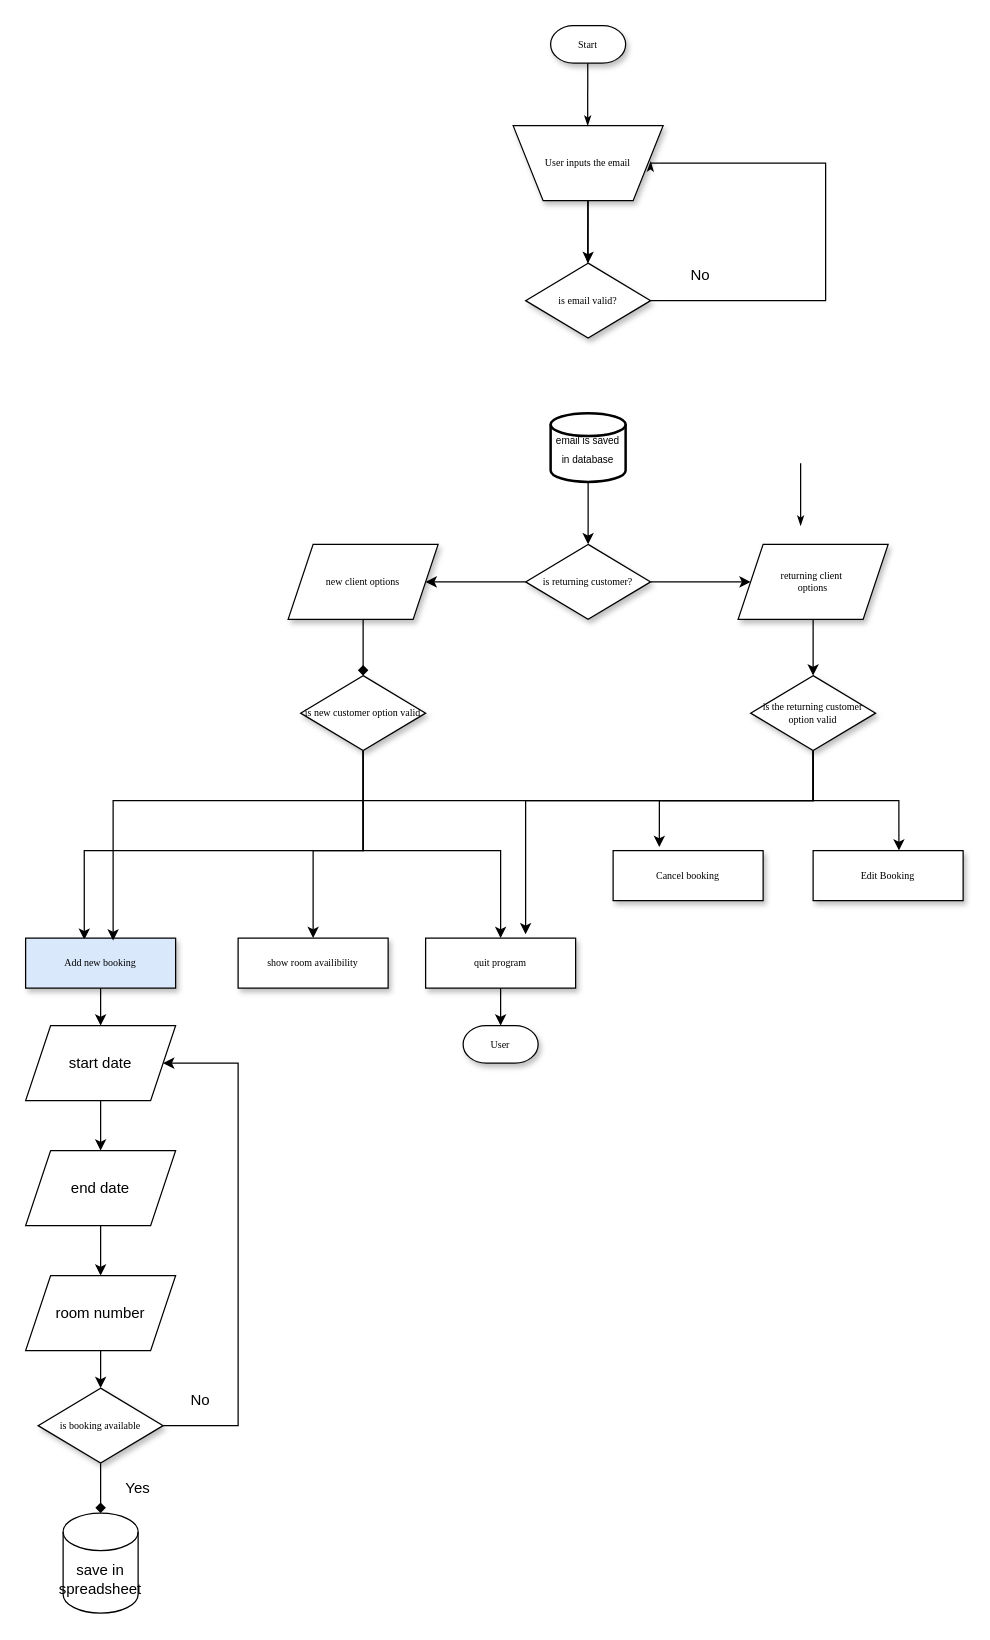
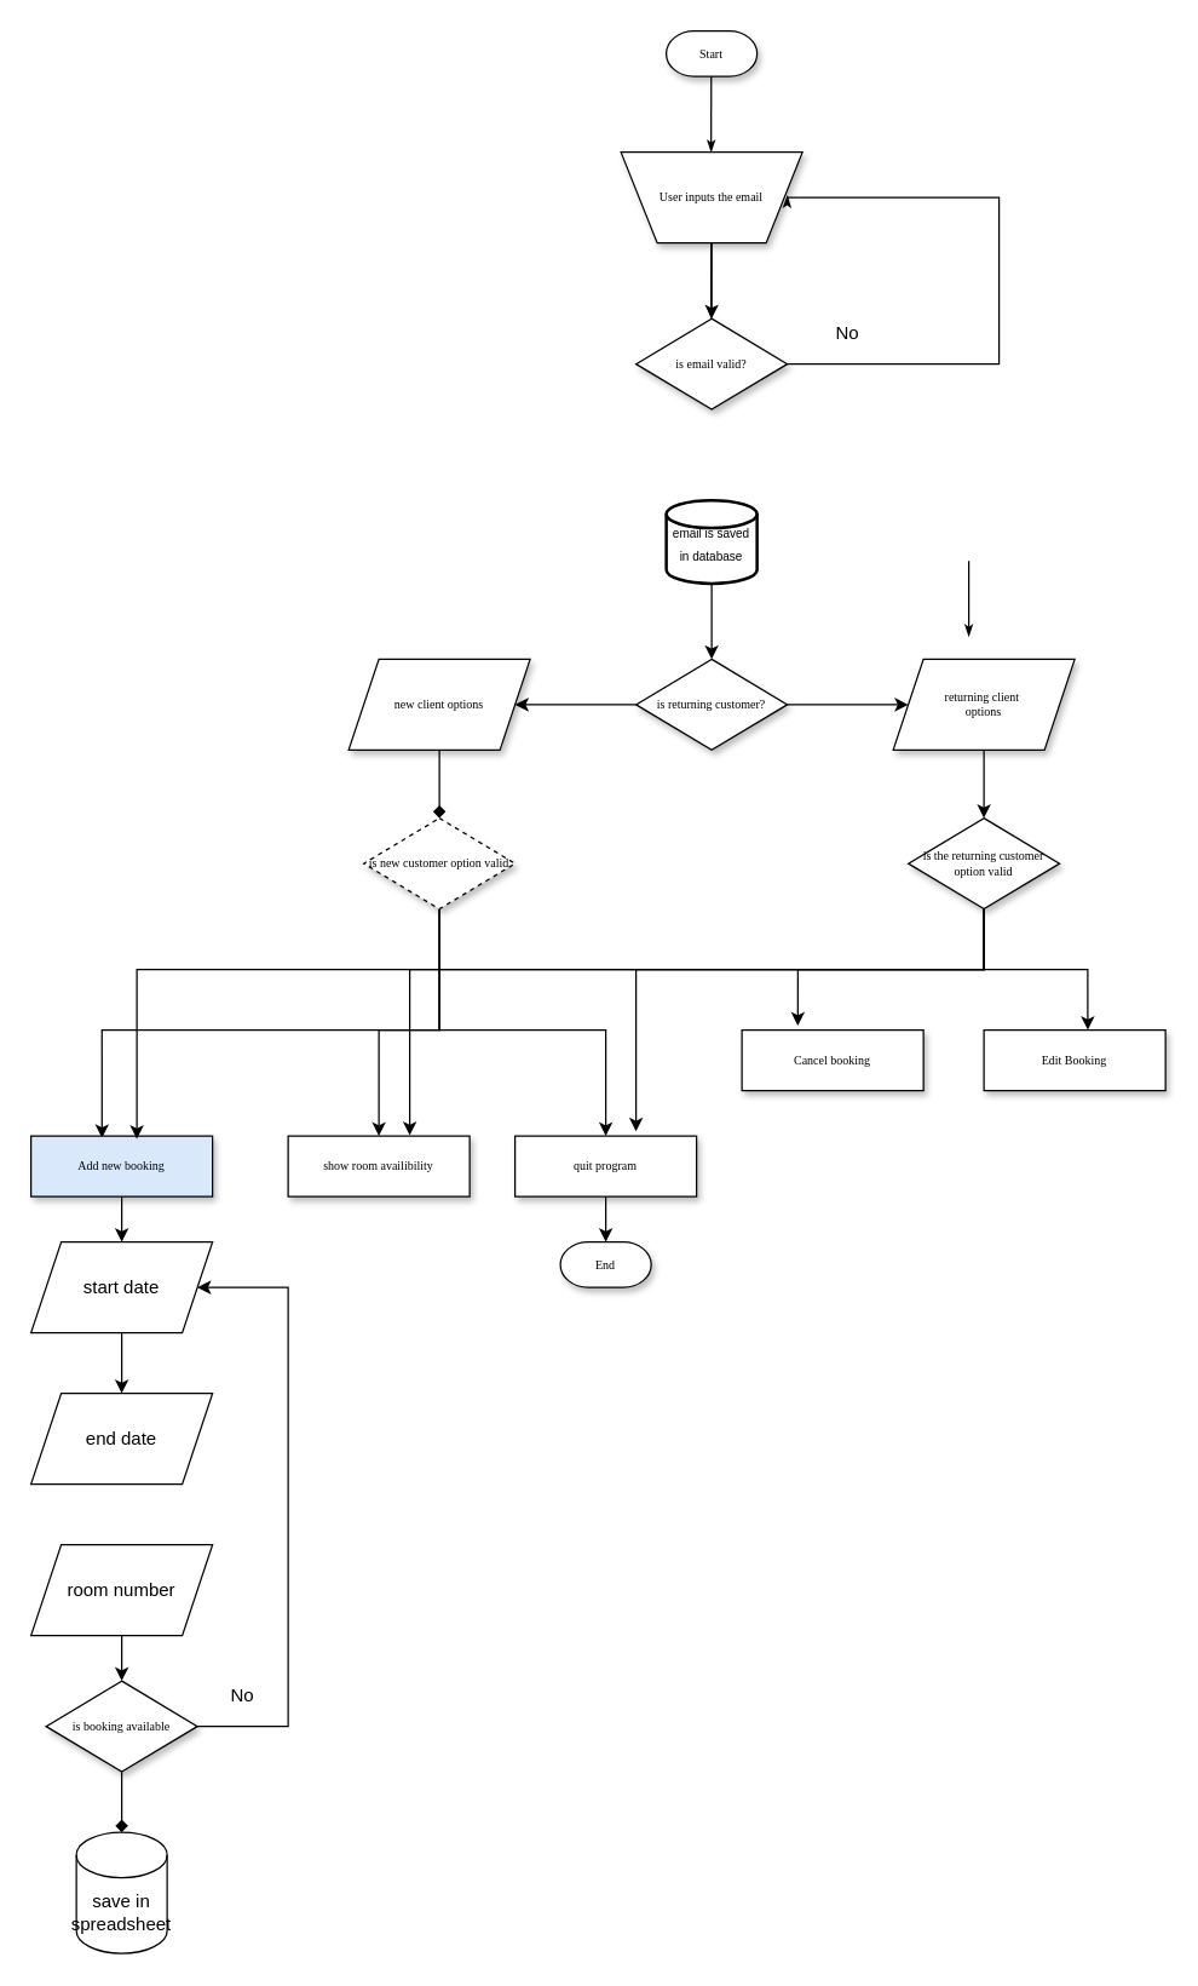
  <mxCell id="0" />
  <mxCell id="1" parent="0" />
  <mxCell id="2" value="" style="edgeStyle=orthogonalEdgeStyle;rounded=0;orthogonalLoop=1;jettySize=auto;html=1;" edge="1" parent="1" source="3" target="8"><mxGeometry relative="1" as="geometry" /></mxCell>
  <mxCell id="3" value="User inputs the email" style="shape=trapezoid;whiteSpace=wrap;html=1;rounded=0;shadow=1;labelBackgroundColor=none;strokeWidth=1;fontFamily=Verdana;fontSize=8;align=center;flipV=1;" parent="1" vertex="1"><mxGeometry x="410" y="100" width="120" height="60" as="geometry" /></mxCell>
  <mxCell id="4" style="edgeStyle=orthogonalEdgeStyle;rounded=0;html=1;labelBackgroundColor=none;startSize=5;endArrow=classicThin;endFill=1;endSize=5;jettySize=auto;orthogonalLoop=1;strokeWidth=1;fontFamily=Verdana;fontSize=8;exitX=1;exitY=0.5;exitDx=0;exitDy=0;entryX=0.917;entryY=0.52;entryDx=0;entryDy=0;entryPerimeter=0;" parent="1" source="8" target="3" edge="1"><mxGeometry relative="1" as="geometry"><mxPoint x="720" y="240" as="sourcePoint" /><mxPoint x="640" y="130" as="targetPoint" /><Array as="points"><mxPoint x="660" y="240" /><mxPoint x="660" y="130" /><mxPoint x="520" y="130" /></Array></mxGeometry></mxCell>
  <mxCell id="5" value="" style="edgeStyle=orthogonalEdgeStyle;rounded=0;orthogonalLoop=1;jettySize=auto;html=1;" edge="1" parent="1" source="7" target="34"><mxGeometry relative="1" as="geometry" /></mxCell>
  <mxCell id="6" value="" style="edgeStyle=orthogonalEdgeStyle;rounded=0;orthogonalLoop=1;jettySize=auto;html=1;" edge="1" parent="1" source="7" target="36"><mxGeometry relative="1" as="geometry" /></mxCell>
  <mxCell id="7" value="is returning customer?" style="rhombus;whiteSpace=wrap;html=1;rounded=0;shadow=1;labelBackgroundColor=none;strokeWidth=1;fontFamily=Verdana;fontSize=8;align=center;" parent="1" vertex="1"><mxGeometry x="420" y="435" width="100" height="60" as="geometry" /></mxCell>
  <mxCell id="8" value="is email valid?" style="rhombus;whiteSpace=wrap;html=1;rounded=0;shadow=1;labelBackgroundColor=none;strokeWidth=1;fontFamily=Verdana;fontSize=8;align=center;" parent="1" vertex="1"><mxGeometry x="420" y="210" width="100" height="60" as="geometry" /></mxCell>
  <mxCell id="9" style="edgeStyle=orthogonalEdgeStyle;rounded=0;orthogonalLoop=1;jettySize=auto;html=1;entryX=0.391;entryY=0.031;entryDx=0;entryDy=0;entryPerimeter=0;" edge="1" parent="1" source="12" target="14"><mxGeometry relative="1" as="geometry"><Array as="points"><mxPoint x="290" y="680" /><mxPoint x="67" y="680" /></Array></mxGeometry></mxCell>
  <mxCell id="10" style="edgeStyle=orthogonalEdgeStyle;rounded=0;orthogonalLoop=1;jettySize=auto;html=1;" edge="1" parent="1" source="12" target="37"><mxGeometry relative="1" as="geometry"><Array as="points"><mxPoint x="290" y="680" /><mxPoint x="250" y="680" /></Array></mxGeometry></mxCell>
  <mxCell id="11" style="edgeStyle=orthogonalEdgeStyle;rounded=0;orthogonalLoop=1;jettySize=auto;html=1;" edge="1" parent="1" source="12" target="39"><mxGeometry relative="1" as="geometry"><Array as="points"><mxPoint x="290" y="680" /><mxPoint x="400" y="680" /></Array></mxGeometry></mxCell>
- <mxCell id="12" value="is new customer option valid" style="rhombus;whiteSpace=wrap;html=1;rounded=0;shadow=1;labelBackgroundColor=none;strokeWidth=1;fontFamily=Verdana;fontSize=8;align=center;" parent="1" vertex="1"><mxGeometry x="240" y="540" width="100" height="60" as="geometry" /></mxCell>
+ <mxCell id="12" value="is new customer option valid" style="rhombus;whiteSpace=wrap;html=1;rounded=0;shadow=1;labelBackgroundColor=none;strokeWidth=1;fontFamily=Verdana;fontSize=8;align=center;dashed=1;" parent="1" vertex="1"><mxGeometry x="240" y="540" width="100" height="60" as="geometry" /></mxCell>
  <mxCell id="13" value="" style="edgeStyle=orthogonalEdgeStyle;rounded=0;orthogonalLoop=1;jettySize=auto;html=1;" edge="1" parent="1" source="14" target="41"><mxGeometry relative="1" as="geometry" /></mxCell>
  <mxCell id="14" value="Add new booking" style="whiteSpace=wrap;html=1;rounded=0;shadow=1;labelBackgroundColor=none;strokeWidth=1;fontFamily=Verdana;fontSize=8;align=center;fillColor=#dae8fc;" parent="1" vertex="1"><mxGeometry x="20" y="750" width="120" height="40" as="geometry" /></mxCell>
  <mxCell id="15" style="edgeStyle=orthogonalEdgeStyle;rounded=0;orthogonalLoop=1;jettySize=auto;html=1;" edge="1" parent="1" source="20"><mxGeometry relative="1" as="geometry"><mxPoint x="90" y="752" as="targetPoint" /><Array as="points"><mxPoint x="650" y="640" /><mxPoint x="90" y="640" /></Array></mxGeometry></mxCell>
+ <mxCell id="16" style="edgeStyle=orthogonalEdgeStyle;rounded=0;orthogonalLoop=1;jettySize=auto;html=1;entryX=0.67;entryY=-0.012;entryDx=0;entryDy=0;entryPerimeter=0;" edge="1" parent="1" source="20" target="37"><mxGeometry relative="1" as="geometry"><mxPoint x="271" y="730" as="targetPoint" /><Array as="points"><mxPoint x="650" y="640" /><mxPoint x="270" y="640" /><mxPoint x="270" y="750" /></Array></mxGeometry></mxCell>
  <mxCell id="17" style="edgeStyle=orthogonalEdgeStyle;rounded=0;orthogonalLoop=1;jettySize=auto;html=1;" edge="1" parent="1" source="20"><mxGeometry relative="1" as="geometry"><mxPoint x="420" y="747" as="targetPoint" /><Array as="points"><mxPoint x="650" y="640" /><mxPoint x="420" y="640" /></Array></mxGeometry></mxCell>
  <mxCell id="18" style="edgeStyle=orthogonalEdgeStyle;rounded=0;orthogonalLoop=1;jettySize=auto;html=1;entryX=0.308;entryY=-0.072;entryDx=0;entryDy=0;entryPerimeter=0;" edge="1" parent="1" source="20" target="21"><mxGeometry relative="1" as="geometry" /></mxCell>
  <mxCell id="19" style="edgeStyle=orthogonalEdgeStyle;rounded=0;orthogonalLoop=1;jettySize=auto;html=1;entryX=0.572;entryY=-0.003;entryDx=0;entryDy=0;entryPerimeter=0;" edge="1" parent="1" source="20" target="25"><mxGeometry relative="1" as="geometry" /></mxCell>
  <mxCell id="20" value="is the returning customer option valid" style="rhombus;whiteSpace=wrap;html=1;rounded=0;shadow=1;labelBackgroundColor=none;strokeWidth=1;fontFamily=Verdana;fontSize=8;align=center;" parent="1" vertex="1"><mxGeometry x="600" y="540" width="100" height="60" as="geometry" /></mxCell>
  <mxCell id="21" value="Cancel booking" style="whiteSpace=wrap;html=1;rounded=0;shadow=1;labelBackgroundColor=none;strokeWidth=1;fontFamily=Verdana;fontSize=8;align=center;" parent="1" vertex="1"><mxGeometry x="490" y="680" width="120" height="40" as="geometry" /></mxCell>
  <mxCell id="22" style="edgeStyle=orthogonalEdgeStyle;rounded=0;orthogonalLoop=1;jettySize=auto;html=1;entryX=1;entryY=0.5;entryDx=0;entryDy=0;" edge="1" parent="1" source="24" target="41"><mxGeometry relative="1" as="geometry"><mxPoint x="170" y="850" as="targetPoint" /><Array as="points"><mxPoint x="190" y="1140" /><mxPoint x="190" y="850" /></Array></mxGeometry></mxCell>
  <mxCell id="23" value="" style="edgeStyle=orthogonalEdgeStyle;rounded=0;orthogonalLoop=1;jettySize=auto;html=1;endArrow=diamond;" edge="1" parent="1" source="24" target="49"><mxGeometry relative="1" as="geometry" /></mxCell>
  <mxCell id="24" value="is booking available" style="rhombus;whiteSpace=wrap;html=1;rounded=0;shadow=1;labelBackgroundColor=none;strokeWidth=1;fontFamily=Verdana;fontSize=8;align=center;" parent="1" vertex="1"><mxGeometry x="30" y="1110" width="100" height="60" as="geometry" /></mxCell>
  <mxCell id="25" value="Edit Booking" style="whiteSpace=wrap;html=1;rounded=0;shadow=1;labelBackgroundColor=none;strokeWidth=1;fontFamily=Verdana;fontSize=8;align=center;" parent="1" vertex="1"><mxGeometry x="650" y="680" width="120" height="40" as="geometry" /></mxCell>
- <mxCell id="26" value="User" style="strokeWidth=1;html=1;shape=mxgraph.flowchart.terminator;whiteSpace=wrap;rounded=0;shadow=1;labelBackgroundColor=none;fontFamily=Verdana;fontSize=8;align=center;" parent="1" vertex="1"><mxGeometry x="370" y="820" width="60" height="30" as="geometry" /></mxCell>
+ <mxCell id="26" value="End" style="strokeWidth=1;html=1;shape=mxgraph.flowchart.terminator;whiteSpace=wrap;rounded=0;shadow=1;labelBackgroundColor=none;fontFamily=Verdana;fontSize=8;align=center;" parent="1" vertex="1"><mxGeometry x="370" y="820" width="60" height="30" as="geometry" /></mxCell>
  <mxCell id="27" value="" style="edgeStyle=orthogonalEdgeStyle;rounded=0;orthogonalLoop=1;jettySize=auto;html=1;" edge="1" parent="1" source="28" target="7"><mxGeometry relative="1" as="geometry" /></mxCell>
  <mxCell id="28" value="&lt;font style=&quot;font-size: 8px&quot;&gt;email is saved in database&lt;/font&gt;" style="strokeWidth=2;html=1;shape=mxgraph.flowchart.database;whiteSpace=wrap;" vertex="1" parent="1"><mxGeometry x="440" y="330" width="60" height="55" as="geometry" /></mxCell>
  <mxCell id="29" style="edgeStyle=orthogonalEdgeStyle;rounded=0;html=1;labelBackgroundColor=none;startSize=5;endArrow=classicThin;endFill=1;endSize=5;jettySize=auto;orthogonalLoop=1;strokeWidth=1;fontFamily=Verdana;fontSize=8" edge="1" parent="1"><mxGeometry relative="1" as="geometry"><mxPoint x="640.31" y="370" as="sourcePoint" /><mxPoint x="640" y="419.97" as="targetPoint" /><Array as="points"><mxPoint x="639.69" y="419.97" /><mxPoint x="639.69" y="419.97" /></Array></mxGeometry></mxCell>
  <mxCell id="30" value="Start" style="strokeWidth=1;html=1;shape=mxgraph.flowchart.terminator;whiteSpace=wrap;rounded=0;shadow=1;labelBackgroundColor=none;fontFamily=Verdana;fontSize=8;align=center;" vertex="1" parent="1"><mxGeometry x="440" y="20" width="60" height="30" as="geometry" /></mxCell>
  <mxCell id="31" style="edgeStyle=orthogonalEdgeStyle;rounded=0;html=1;labelBackgroundColor=none;startSize=5;endArrow=classicThin;endFill=1;endSize=5;jettySize=auto;orthogonalLoop=1;strokeWidth=1;fontFamily=Verdana;fontSize=8" edge="1" parent="1"><mxGeometry relative="1" as="geometry"><mxPoint x="469.97" y="50" as="sourcePoint" /><mxPoint x="469.66" y="99.97" as="targetPoint" /><Array as="points"><mxPoint x="469.35" y="99.97" /><mxPoint x="469.35" y="99.97" /></Array></mxGeometry></mxCell>
  <mxCell id="32" style="edgeStyle=orthogonalEdgeStyle;rounded=0;html=1;labelBackgroundColor=none;startSize=5;endArrow=classicThin;endFill=1;endSize=5;jettySize=auto;orthogonalLoop=1;strokeWidth=1;fontFamily=Verdana;fontSize=8" edge="1" parent="1"><mxGeometry relative="1" as="geometry"><mxPoint x="469.97" y="160" as="sourcePoint" /><mxPoint x="469.66" y="209.97" as="targetPoint" /><Array as="points"><mxPoint x="469.35" y="209.97" /><mxPoint x="469.35" y="209.97" /></Array></mxGeometry></mxCell>
  <mxCell id="33" value="" style="edgeStyle=orthogonalEdgeStyle;rounded=0;orthogonalLoop=1;jettySize=auto;html=1;" edge="1" parent="1" source="34" target="20"><mxGeometry relative="1" as="geometry" /></mxCell>
  <mxCell id="34" value="returning client&amp;nbsp;&lt;br&gt;options" style="shape=parallelogram;perimeter=parallelogramPerimeter;whiteSpace=wrap;html=1;fixedSize=1;rounded=0;shadow=1;fontFamily=Verdana;fontSize=8;strokeWidth=1;" vertex="1" parent="1"><mxGeometry x="590" y="435" width="120" height="60" as="geometry" /></mxCell>
  <mxCell id="35" value="" style="edgeStyle=orthogonalEdgeStyle;rounded=0;orthogonalLoop=1;jettySize=auto;html=1;endArrow=diamond;" edge="1" parent="1" source="36" target="12"><mxGeometry relative="1" as="geometry" /></mxCell>
  <mxCell id="36" value="new client options" style="shape=parallelogram;perimeter=parallelogramPerimeter;whiteSpace=wrap;html=1;fixedSize=1;rounded=0;shadow=1;fontFamily=Verdana;fontSize=8;strokeWidth=1;" vertex="1" parent="1"><mxGeometry x="230" y="435" width="120" height="60" as="geometry" /></mxCell>
  <mxCell id="37" value="show room availibility" style="whiteSpace=wrap;html=1;rounded=0;shadow=1;labelBackgroundColor=none;strokeWidth=1;fontFamily=Verdana;fontSize=8;align=center;" vertex="1" parent="1"><mxGeometry x="190" y="750" width="120" height="40" as="geometry" /></mxCell>
  <mxCell id="38" value="" style="edgeStyle=orthogonalEdgeStyle;rounded=0;orthogonalLoop=1;jettySize=auto;html=1;" edge="1" parent="1" source="39" target="26"><mxGeometry relative="1" as="geometry" /></mxCell>
  <mxCell id="39" value="quit program" style="whiteSpace=wrap;html=1;rounded=0;shadow=1;labelBackgroundColor=none;strokeWidth=1;fontFamily=Verdana;fontSize=8;align=center;" vertex="1" parent="1"><mxGeometry x="340" y="750" width="120" height="40" as="geometry" /></mxCell>
  <mxCell id="40" value="" style="edgeStyle=orthogonalEdgeStyle;rounded=0;orthogonalLoop=1;jettySize=auto;html=1;" edge="1" parent="1" source="41" target="43"><mxGeometry relative="1" as="geometry" /></mxCell>
  <mxCell id="41" value="start date" style="shape=parallelogram;perimeter=parallelogramPerimeter;whiteSpace=wrap;html=1;fixedSize=1;" vertex="1" parent="1"><mxGeometry x="20" y="820" width="120" height="60" as="geometry" /></mxCell>
- <mxCell id="42" value="" style="edgeStyle=orthogonalEdgeStyle;rounded=0;orthogonalLoop=1;jettySize=auto;html=1;" edge="1" parent="1" source="43" target="45"><mxGeometry relative="1" as="geometry" /></mxCell>
  <mxCell id="43" value="end date" style="shape=parallelogram;perimeter=parallelogramPerimeter;whiteSpace=wrap;html=1;fixedSize=1;" vertex="1" parent="1"><mxGeometry x="20" y="920" width="120" height="60" as="geometry" /></mxCell>
  <mxCell id="44" value="" style="edgeStyle=orthogonalEdgeStyle;rounded=0;orthogonalLoop=1;jettySize=auto;html=1;" edge="1" parent="1" source="45" target="24"><mxGeometry relative="1" as="geometry" /></mxCell>
  <mxCell id="45" value="room number" style="shape=parallelogram;perimeter=parallelogramPerimeter;whiteSpace=wrap;html=1;fixedSize=1;" vertex="1" parent="1"><mxGeometry x="20" y="1020" width="120" height="60" as="geometry" /></mxCell>
  <mxCell id="46" value="No" style="text;html=1;strokeColor=none;fillColor=none;align=center;verticalAlign=middle;whiteSpace=wrap;rounded=0;" vertex="1" parent="1"><mxGeometry x="540" y="210" width="40" height="20" as="geometry" /></mxCell>
  <mxCell id="47" value="No" style="text;html=1;strokeColor=none;fillColor=none;align=center;verticalAlign=middle;whiteSpace=wrap;rounded=0;" vertex="1" parent="1"><mxGeometry x="140" y="1110" width="40" height="20" as="geometry" /></mxCell>
- <mxCell id="48" value="Yes" style="text;html=1;strokeColor=none;fillColor=none;align=center;verticalAlign=middle;whiteSpace=wrap;rounded=0;" vertex="1" parent="1"><mxGeometry x="90" y="1180" width="40" height="20" as="geometry" /></mxCell>
  <mxCell id="49" value="save in spreadsheet" style="shape=cylinder3;whiteSpace=wrap;html=1;boundedLbl=1;backgroundOutline=1;size=15;" vertex="1" parent="1"><mxGeometry x="50" y="1210" width="60" height="80" as="geometry" /></mxCell>
